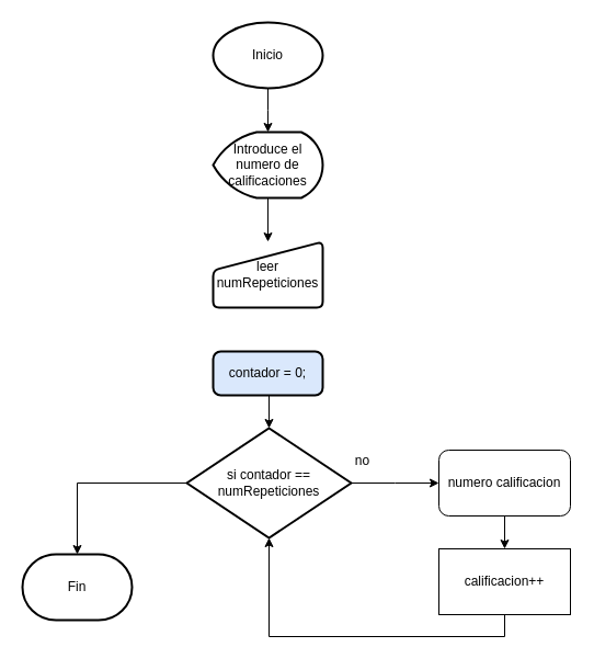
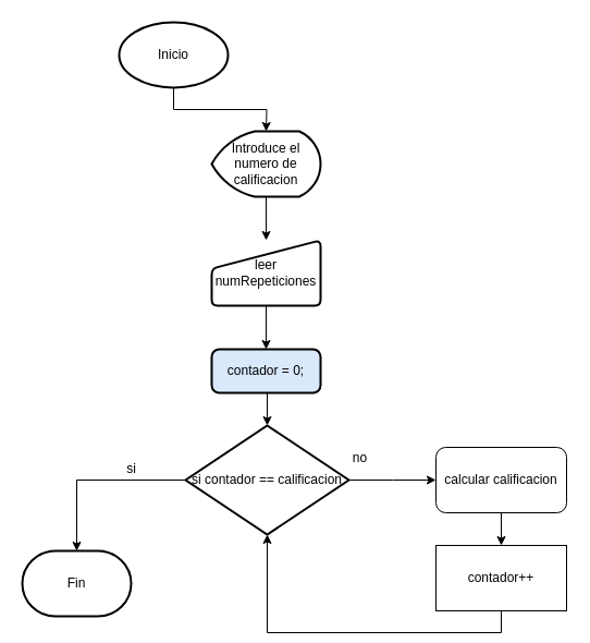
  <mxCell id="0" />
  <mxCell id="1" parent="0" />
  <mxCell id="2" style="edgeStyle=orthogonalEdgeStyle;rounded=0;orthogonalLoop=1;jettySize=auto;html=1;exitX=0.5;exitY=1;exitDx=0;exitDy=0;exitPerimeter=0;entryX=0.5;entryY=0;entryDx=0;entryDy=0;" edge="1" parent="1" source="3"><mxGeometry relative="1" as="geometry"><mxPoint x="244" y="120" as="targetPoint" /></mxGeometry></mxCell>
- <mxCell id="3" value="Inicio" style="strokeWidth=2;html=1;shape=mxgraph.flowchart.start_1;whiteSpace=wrap;" vertex="1" parent="1"><mxGeometry x="194" y="20" width="100" height="60" as="geometry" /></mxCell>
+ <mxCell id="3" value="Inicio" style="strokeWidth=2;html=1;shape=mxgraph.flowchart.start_1;whiteSpace=wrap;" vertex="1" parent="1"><mxGeometry x="109" y="20" width="100" height="60" as="geometry" /></mxCell>
  <mxCell id="4" value="Fin" style="strokeWidth=2;html=1;shape=mxgraph.flowchart.terminator;whiteSpace=wrap;" vertex="1" parent="1"><mxGeometry x="20" y="505" width="100" height="60" as="geometry" /></mxCell>
  <mxCell id="5" style="edgeStyle=orthogonalEdgeStyle;rounded=0;orthogonalLoop=1;jettySize=auto;html=1;exitX=0.5;exitY=1;exitDx=0;exitDy=0;exitPerimeter=0;entryX=0.5;entryY=0;entryDx=0;entryDy=0;" edge="1" parent="1" source="6" target="8"><mxGeometry relative="1" as="geometry" /></mxCell>
- <mxCell id="6" value="Introduce el numero de calificaciones" style="strokeWidth=2;html=1;shape=mxgraph.flowchart.display;whiteSpace=wrap;" vertex="1" parent="1"><mxGeometry x="194" y="120" width="100" height="60" as="geometry" /></mxCell>
+ <mxCell id="6" value="Introduce el numero de calificacion" style="strokeWidth=2;html=1;shape=mxgraph.flowchart.display;whiteSpace=wrap;" vertex="1" parent="1"><mxGeometry x="194" y="120" width="100" height="60" as="geometry" /></mxCell>
+ <mxCell id="7" style="edgeStyle=orthogonalEdgeStyle;rounded=0;orthogonalLoop=1;jettySize=auto;html=1;exitX=0.5;exitY=1;exitDx=0;exitDy=0;entryX=0.5;entryY=0;entryDx=0;entryDy=0;" edge="1" parent="1" source="8" target="10"><mxGeometry relative="1" as="geometry" /></mxCell>
  <mxCell id="8" value="leer numRepeticiones" style="html=1;strokeWidth=2;shape=manualInput;whiteSpace=wrap;rounded=1;size=26;arcSize=11;" vertex="1" parent="1"><mxGeometry x="194" y="220" width="100" height="60" as="geometry" /></mxCell>
  <mxCell id="9" style="edgeStyle=orthogonalEdgeStyle;rounded=0;orthogonalLoop=1;jettySize=auto;html=1;exitX=0.5;exitY=1;exitDx=0;exitDy=0;entryX=0.5;entryY=0;entryDx=0;entryDy=0;entryPerimeter=0;" edge="1" parent="1" source="10" target="13"><mxGeometry relative="1" as="geometry" /></mxCell>
  <mxCell id="10" value="contador = 0;" style="rounded=1;whiteSpace=wrap;html=1;absoluteArcSize=1;arcSize=14;strokeWidth=2;fillColor=#dae8fc;" vertex="1" parent="1"><mxGeometry x="194" y="320" width="100" height="40" as="geometry" /></mxCell>
  <mxCell id="11" style="edgeStyle=orthogonalEdgeStyle;rounded=0;orthogonalLoop=1;jettySize=auto;html=1;exitX=1;exitY=0.5;exitDx=0;exitDy=0;exitPerimeter=0;" edge="1" parent="1" source="13"><mxGeometry relative="1" as="geometry"><mxPoint x="400" y="440" as="targetPoint" /></mxGeometry></mxCell>
  <mxCell id="12" style="edgeStyle=orthogonalEdgeStyle;rounded=0;orthogonalLoop=1;jettySize=auto;html=1;exitX=0;exitY=0.5;exitDx=0;exitDy=0;exitPerimeter=0;entryX=0.5;entryY=0;entryDx=0;entryDy=0;entryPerimeter=0;" edge="1" parent="1" source="13" target="4"><mxGeometry relative="1" as="geometry" /></mxCell>
- <mxCell id="13" value="si contador == numRepeticiones" style="strokeWidth=2;html=1;shape=mxgraph.flowchart.decision;whiteSpace=wrap;" vertex="1" parent="1"><mxGeometry x="170" y="390" width="150" height="100" as="geometry" /></mxCell>
+ <mxCell id="13" value="si contador == calificacion" style="strokeWidth=2;html=1;shape=mxgraph.flowchart.decision;whiteSpace=wrap;" vertex="1" parent="1"><mxGeometry x="170" y="390" width="150" height="100" as="geometry" /></mxCell>
  <mxCell id="14" style="edgeStyle=orthogonalEdgeStyle;rounded=0;orthogonalLoop=1;jettySize=auto;html=1;exitX=0.5;exitY=1;exitDx=0;exitDy=0;entryX=0.5;entryY=0;entryDx=0;entryDy=0;" edge="1" parent="1" source="15" target="18"><mxGeometry relative="1" as="geometry" /></mxCell>
- <mxCell id="15" value="numero calificacion" style="rounded=1;whiteSpace=wrap;html=1;" vertex="1" parent="1"><mxGeometry x="400" y="410" width="120" height="60" as="geometry" /></mxCell>
+ <mxCell id="15" value="calcular calificacion" style="rounded=1;whiteSpace=wrap;html=1;" vertex="1" parent="1"><mxGeometry x="400" y="410" width="120" height="60" as="geometry" /></mxCell>
  <mxCell id="16" value="no" style="text;html=1;align=center;verticalAlign=middle;resizable=0;points=[];autosize=1;strokeColor=none;fillColor=none;" vertex="1" parent="1"><mxGeometry x="310" y="405" width="40" height="30" as="geometry" /></mxCell>
  <mxCell id="17" style="edgeStyle=orthogonalEdgeStyle;rounded=0;orthogonalLoop=1;jettySize=auto;html=1;exitX=0.5;exitY=1;exitDx=0;exitDy=0;entryX=0.5;entryY=1;entryDx=0;entryDy=0;entryPerimeter=0;" edge="1" parent="1" source="18" target="13"><mxGeometry relative="1" as="geometry" /></mxCell>
- <mxCell id="18" value="calificacion++" style="whiteSpace=wrap;html=1;" vertex="1" parent="1"><mxGeometry x="400" y="500" width="120" height="60" as="geometry" /></mxCell>
+ <mxCell id="18" value="contador++" style="whiteSpace=wrap;html=1;" vertex="1" parent="1"><mxGeometry x="400" y="500" width="120" height="60" as="geometry" /></mxCell>
+ <mxCell id="19" value="si" style="text;html=1;align=center;verticalAlign=middle;resizable=0;points=[];autosize=1;strokeColor=none;fillColor=none;" vertex="1" parent="1"><mxGeometry x="105" y="415" width="30" height="30" as="geometry" /></mxCell>
